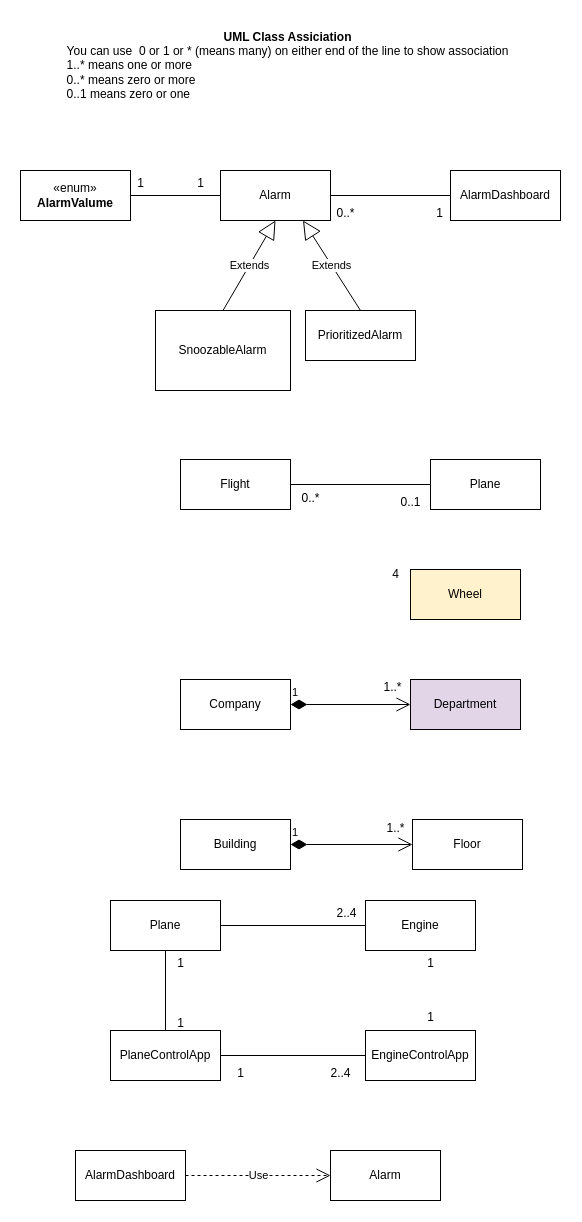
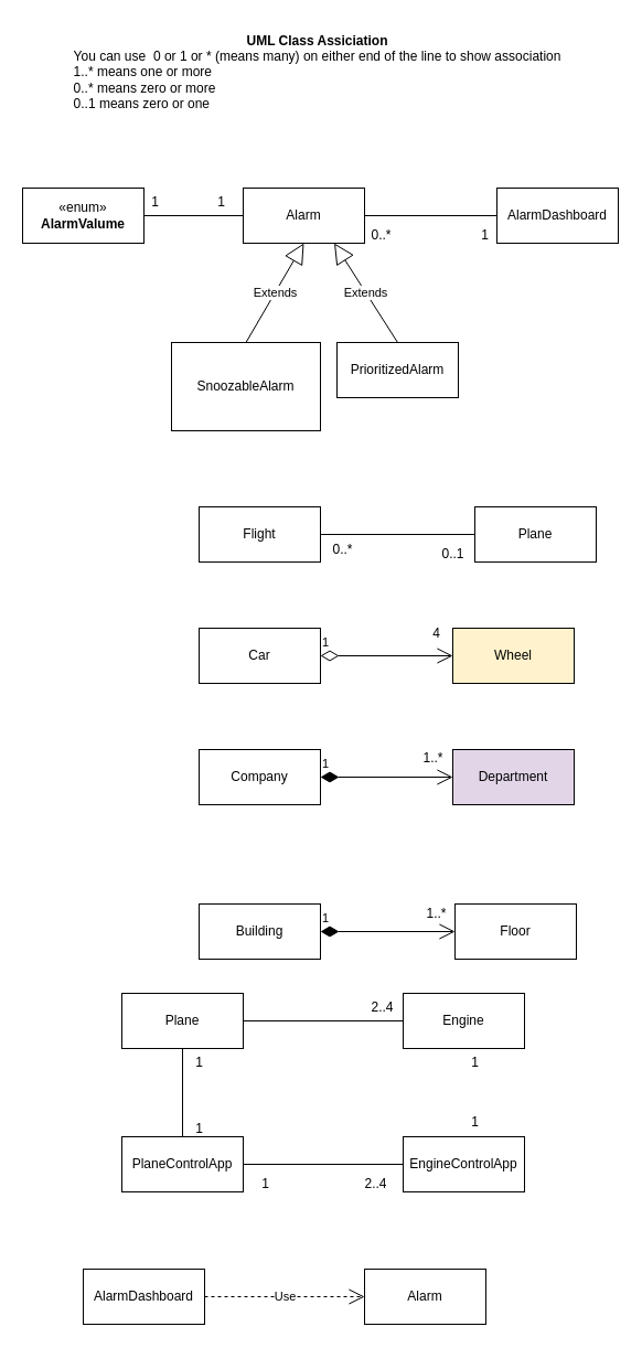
  <mxCell id="0" />
  <mxCell id="1" parent="0" />
  <mxCell id="2" value="Alarm" style="html=1;whiteSpace=wrap;" vertex="1" parent="1"><mxGeometry x="220" y="170" width="110" height="50" as="geometry" /></mxCell>
  <mxCell id="3" value="AlarmDashboard" style="html=1;whiteSpace=wrap;" vertex="1" parent="1"><mxGeometry x="450" y="170" width="110" height="50" as="geometry" /></mxCell>
  <mxCell id="4" value="" style="endArrow=none;html=1;edgeStyle=orthogonalEdgeStyle;rounded=0;entryX=0;entryY=0.5;entryDx=0;entryDy=0;exitX=1;exitY=0.5;exitDx=0;exitDy=0;" edge="1" parent="1" source="2" target="3"><mxGeometry relative="1" as="geometry"><mxPoint x="110" y="350" as="sourcePoint" /><mxPoint x="270" y="350" as="targetPoint" /></mxGeometry></mxCell>
  <mxCell id="5" value="&lt;b&gt;UML Class Assiciation&lt;/b&gt;&lt;br&gt;You can use&amp;nbsp; 0 or 1 or * (means many) on either end of the line to show association&lt;br&gt;&lt;div style=&quot;text-align: justify;&quot;&gt;&lt;span style=&quot;background-color: initial;&quot;&gt;1..* means one or more&lt;/span&gt;&lt;/div&gt;&lt;div style=&quot;text-align: justify;&quot;&gt;&lt;span style=&quot;background-color: initial;&quot;&gt;0..* means zero or more&lt;/span&gt;&lt;/div&gt;&lt;div style=&quot;text-align: justify;&quot;&gt;&lt;span style=&quot;background-color: initial;&quot;&gt;0..1 means zero or one&amp;nbsp;&lt;/span&gt;&lt;/div&gt;" style="text;html=1;align=center;verticalAlign=middle;resizable=0;points=[];autosize=1;strokeColor=none;fillColor=none;" vertex="1" parent="1"><mxGeometry x="52" y="20" width="470" height="90" as="geometry" /></mxCell>
  <mxCell id="6" value="0..*" style="text;html=1;align=center;verticalAlign=middle;resizable=0;points=[];autosize=1;strokeColor=none;fillColor=none;" vertex="1" parent="1"><mxGeometry x="325" y="198" width="40" height="30" as="geometry" /></mxCell>
  <mxCell id="7" value="1" style="text;html=1;align=center;verticalAlign=middle;resizable=0;points=[];autosize=1;strokeColor=none;fillColor=none;" vertex="1" parent="1"><mxGeometry x="424" y="198" width="30" height="30" as="geometry" /></mxCell>
  <mxCell id="8" value="Flight" style="html=1;whiteSpace=wrap;" vertex="1" parent="1"><mxGeometry x="180" y="459" width="110" height="50" as="geometry" /></mxCell>
  <mxCell id="9" value="Plane" style="html=1;whiteSpace=wrap;" vertex="1" parent="1"><mxGeometry x="430" y="459" width="110" height="50" as="geometry" /></mxCell>
  <mxCell id="10" value="" style="endArrow=none;html=1;edgeStyle=orthogonalEdgeStyle;rounded=0;entryX=0;entryY=0.5;entryDx=0;entryDy=0;exitX=1;exitY=0.5;exitDx=0;exitDy=0;" edge="1" parent="1" source="8" target="9"><mxGeometry relative="1" as="geometry"><mxPoint x="370" y="334" as="sourcePoint" /><mxPoint x="490" y="334" as="targetPoint" /></mxGeometry></mxCell>
  <mxCell id="11" value="0..1" style="text;html=1;align=center;verticalAlign=middle;resizable=0;points=[];autosize=1;strokeColor=none;fillColor=none;" vertex="1" parent="1"><mxGeometry x="390" y="487" width="40" height="30" as="geometry" /></mxCell>
  <mxCell id="12" value="0..*" style="text;html=1;align=center;verticalAlign=middle;resizable=0;points=[];autosize=1;strokeColor=none;fillColor=none;" vertex="1" parent="1"><mxGeometry x="290" y="483" width="40" height="30" as="geometry" /></mxCell>
+ <mxCell id="13" value="Car" style="html=1;whiteSpace=wrap;" vertex="1" parent="1"><mxGeometry x="180" y="569" width="110" height="50" as="geometry" /></mxCell>
  <mxCell id="14" value="Wheel" style="html=1;whiteSpace=wrap;fillColor=#fff2cc;" vertex="1" parent="1"><mxGeometry x="410" y="569" width="110" height="50" as="geometry" /></mxCell>
  <mxCell id="15" value="4" style="text;html=1;align=center;verticalAlign=middle;resizable=0;points=[];autosize=1;strokeColor=none;fillColor=none;" vertex="1" parent="1"><mxGeometry x="380" y="559" width="30" height="30" as="geometry" /></mxCell>
+ <mxCell id="16" value="1" style="endArrow=open;html=1;endSize=12;startArrow=diamondThin;startSize=14;startFill=0;edgeStyle=orthogonalEdgeStyle;align=left;verticalAlign=bottom;rounded=0;exitX=1;exitY=0.5;exitDx=0;exitDy=0;entryX=0;entryY=0.5;entryDx=0;entryDy=0;" edge="1" parent="1" source="13" target="14"><mxGeometry x="-1" y="3" relative="1" as="geometry"><mxPoint x="275" y="529" as="sourcePoint" /><mxPoint x="435" y="529" as="targetPoint" /></mxGeometry></mxCell>
  <mxCell id="17" value="Company" style="html=1;whiteSpace=wrap;" vertex="1" parent="1"><mxGeometry x="180" y="679" width="110" height="50" as="geometry" /></mxCell>
  <mxCell id="18" value="Department" style="html=1;whiteSpace=wrap;fillColor=#e1d5e7;" vertex="1" parent="1"><mxGeometry x="410" y="679" width="110" height="50" as="geometry" /></mxCell>
  <mxCell id="19" value="1" style="endArrow=open;html=1;endSize=12;startArrow=diamondThin;startSize=14;startFill=1;edgeStyle=orthogonalEdgeStyle;align=left;verticalAlign=bottom;rounded=0;entryX=0;entryY=0.5;entryDx=0;entryDy=0;exitX=1;exitY=0.5;exitDx=0;exitDy=0;" edge="1" parent="1" source="17" target="18"><mxGeometry x="-1" y="3" relative="1" as="geometry"><mxPoint x="110" y="519" as="sourcePoint" /><mxPoint x="270" y="519" as="targetPoint" /></mxGeometry></mxCell>
  <mxCell id="20" value="1..*" style="text;html=1;align=center;verticalAlign=middle;resizable=0;points=[];autosize=1;strokeColor=none;fillColor=none;" vertex="1" parent="1"><mxGeometry x="372" y="672" width="40" height="30" as="geometry" /></mxCell>
  <mxCell id="21" value="Building" style="html=1;whiteSpace=wrap;" vertex="1" parent="1"><mxGeometry x="180" y="819" width="110" height="50" as="geometry" /></mxCell>
  <mxCell id="22" value="Floor" style="html=1;whiteSpace=wrap;" vertex="1" parent="1"><mxGeometry x="412" y="819" width="110" height="50" as="geometry" /></mxCell>
  <mxCell id="23" value="1" style="endArrow=open;html=1;endSize=12;startArrow=diamondThin;startSize=14;startFill=1;edgeStyle=orthogonalEdgeStyle;align=left;verticalAlign=bottom;rounded=0;exitX=1;exitY=0.5;exitDx=0;exitDy=0;entryX=0;entryY=0.5;entryDx=0;entryDy=0;" edge="1" parent="1" source="21" target="22"><mxGeometry x="-1" y="3" relative="1" as="geometry"><mxPoint x="275" y="899" as="sourcePoint" /><mxPoint x="435" y="899" as="targetPoint" /></mxGeometry></mxCell>
  <mxCell id="24" value="1..*" style="text;html=1;align=center;verticalAlign=middle;resizable=0;points=[];autosize=1;strokeColor=none;fillColor=none;" vertex="1" parent="1"><mxGeometry x="375" y="813" width="40" height="30" as="geometry" /></mxCell>
  <mxCell id="25" value="Plane" style="html=1;whiteSpace=wrap;" vertex="1" parent="1"><mxGeometry x="110" y="900" width="110" height="50" as="geometry" /></mxCell>
  <mxCell id="26" value="Engine" style="html=1;whiteSpace=wrap;" vertex="1" parent="1"><mxGeometry x="365" y="900" width="110" height="50" as="geometry" /></mxCell>
  <mxCell id="27" value="EngineControlApp" style="html=1;whiteSpace=wrap;" vertex="1" parent="1"><mxGeometry x="365" y="1030" width="110" height="50" as="geometry" /></mxCell>
  <mxCell id="28" value="PlaneControlApp" style="html=1;whiteSpace=wrap;" vertex="1" parent="1"><mxGeometry x="110" y="1030" width="110" height="50" as="geometry" /></mxCell>
  <mxCell id="29" value="" style="endArrow=none;html=1;edgeStyle=orthogonalEdgeStyle;rounded=0;exitX=0.5;exitY=1;exitDx=0;exitDy=0;" edge="1" parent="1" source="25" target="28"><mxGeometry relative="1" as="geometry"><mxPoint x="430" y="960" as="sourcePoint" /><mxPoint x="430" y="1040" as="targetPoint" /></mxGeometry></mxCell>
  <mxCell id="30" value="" style="endArrow=none;html=1;edgeStyle=orthogonalEdgeStyle;rounded=0;exitX=1;exitY=0.5;exitDx=0;exitDy=0;entryX=0;entryY=0.5;entryDx=0;entryDy=0;" edge="1" parent="1" source="25" target="26"><mxGeometry relative="1" as="geometry"><mxPoint x="175" y="960" as="sourcePoint" /><mxPoint x="175" y="1040" as="targetPoint" /></mxGeometry></mxCell>
  <mxCell id="31" value="" style="endArrow=none;html=1;edgeStyle=orthogonalEdgeStyle;rounded=0;exitX=1;exitY=0.5;exitDx=0;exitDy=0;entryX=0;entryY=0.5;entryDx=0;entryDy=0;" edge="1" parent="1" source="28" target="27"><mxGeometry relative="1" as="geometry"><mxPoint x="230" y="935" as="sourcePoint" /><mxPoint x="375" y="935" as="targetPoint" /></mxGeometry></mxCell>
  <mxCell id="32" value="1" style="text;html=1;align=center;verticalAlign=middle;resizable=0;points=[];autosize=1;strokeColor=none;fillColor=none;" vertex="1" parent="1"><mxGeometry x="415" y="948" width="30" height="30" as="geometry" /></mxCell>
  <mxCell id="33" value="1" style="text;html=1;align=center;verticalAlign=middle;resizable=0;points=[];autosize=1;strokeColor=none;fillColor=none;" vertex="1" parent="1"><mxGeometry x="415" y="1002" width="30" height="30" as="geometry" /></mxCell>
  <mxCell id="34" value="2..4" style="text;html=1;align=center;verticalAlign=middle;resizable=0;points=[];autosize=1;strokeColor=none;fillColor=none;" vertex="1" parent="1"><mxGeometry x="326" y="898" width="40" height="30" as="geometry" /></mxCell>
  <mxCell id="35" value="1" style="text;html=1;align=center;verticalAlign=middle;resizable=0;points=[];autosize=1;strokeColor=none;fillColor=none;" vertex="1" parent="1"><mxGeometry x="225" y="1058" width="30" height="30" as="geometry" /></mxCell>
  <mxCell id="36" value="2..4" style="text;html=1;align=center;verticalAlign=middle;resizable=0;points=[];autosize=1;strokeColor=none;fillColor=none;" vertex="1" parent="1"><mxGeometry x="320" y="1058" width="40" height="30" as="geometry" /></mxCell>
  <mxCell id="37" value="1" style="text;html=1;align=center;verticalAlign=middle;resizable=0;points=[];autosize=1;strokeColor=none;fillColor=none;" vertex="1" parent="1"><mxGeometry x="165" y="948" width="30" height="30" as="geometry" /></mxCell>
  <mxCell id="38" value="1" style="text;html=1;align=center;verticalAlign=middle;resizable=0;points=[];autosize=1;strokeColor=none;fillColor=none;" vertex="1" parent="1"><mxGeometry x="165" y="1008" width="30" height="30" as="geometry" /></mxCell>
  <mxCell id="39" value="Use" style="endArrow=open;endSize=12;dashed=1;html=1;rounded=0;entryX=0;entryY=0.5;entryDx=0;entryDy=0;" edge="1" parent="1" source="50" target="48"><mxGeometry width="160" relative="1" as="geometry"><mxPoint x="130" y="1180" as="sourcePoint" /><mxPoint x="310" y="1180" as="targetPoint" /></mxGeometry></mxCell>
  <mxCell id="40" value="«enum»&lt;br&gt;&lt;b&gt;AlarmValume&lt;/b&gt;" style="html=1;whiteSpace=wrap;" vertex="1" parent="1"><mxGeometry x="20" y="170" width="110" height="50" as="geometry" /></mxCell>
  <mxCell id="41" value="" style="endArrow=none;html=1;edgeStyle=orthogonalEdgeStyle;rounded=0;entryX=0;entryY=0.5;entryDx=0;entryDy=0;exitX=1;exitY=0.5;exitDx=0;exitDy=0;" edge="1" parent="1" source="40" target="2"><mxGeometry relative="1" as="geometry"><mxPoint x="340" y="205" as="sourcePoint" /><mxPoint x="460" y="205" as="targetPoint" /></mxGeometry></mxCell>
  <mxCell id="42" value="1" style="text;html=1;align=center;verticalAlign=middle;resizable=0;points=[];autosize=1;strokeColor=none;fillColor=none;" vertex="1" parent="1"><mxGeometry x="125" y="168" width="30" height="30" as="geometry" /></mxCell>
  <mxCell id="43" value="1" style="text;html=1;align=center;verticalAlign=middle;resizable=0;points=[];autosize=1;strokeColor=none;fillColor=none;" vertex="1" parent="1"><mxGeometry x="185" y="168" width="30" height="30" as="geometry" /></mxCell>
  <mxCell id="44" value="SnoozableAlarm" style="html=1;whiteSpace=wrap;" vertex="1" parent="1"><mxGeometry x="155" y="310" width="135" height="80" as="geometry" /></mxCell>
  <mxCell id="45" value="PrioritizedAlarm" style="html=1;whiteSpace=wrap;" vertex="1" parent="1"><mxGeometry x="305" y="310" width="110" height="50" as="geometry" /></mxCell>
  <mxCell id="46" value="Extends" style="endArrow=block;endSize=16;endFill=0;html=1;rounded=0;entryX=0.5;entryY=1;entryDx=0;entryDy=0;exitX=0.5;exitY=0;exitDx=0;exitDy=0;" edge="1" parent="1" source="44" target="2"><mxGeometry width="160" relative="1" as="geometry"><mxPoint x="110" y="270" as="sourcePoint" /><mxPoint x="270" y="270" as="targetPoint" /></mxGeometry></mxCell>
  <mxCell id="47" value="Extends" style="endArrow=block;endSize=16;endFill=0;html=1;rounded=0;entryX=0.75;entryY=1;entryDx=0;entryDy=0;exitX=0.5;exitY=0;exitDx=0;exitDy=0;" edge="1" parent="1" source="45" target="2"><mxGeometry width="160" relative="1" as="geometry"><mxPoint x="220" y="320" as="sourcePoint" /><mxPoint x="285" y="230" as="targetPoint" /></mxGeometry></mxCell>
  <mxCell id="48" value="Alarm" style="html=1;whiteSpace=wrap;" vertex="1" parent="1"><mxGeometry x="330" y="1150" width="110" height="50" as="geometry" /></mxCell>
  <mxCell id="49" value="" style="endArrow=open;endSize=12;dashed=1;html=1;rounded=0;entryX=0;entryY=0.5;entryDx=0;entryDy=0;" edge="1" parent="1" target="50"><mxGeometry width="160" relative="1" as="geometry"><mxPoint x="130" y="1180" as="sourcePoint" /><mxPoint x="330" y="1175" as="targetPoint" /></mxGeometry></mxCell>
  <mxCell id="50" value="AlarmDashboard" style="html=1;whiteSpace=wrap;" vertex="1" parent="1"><mxGeometry x="75" y="1150" width="110" height="50" as="geometry" /></mxCell>
